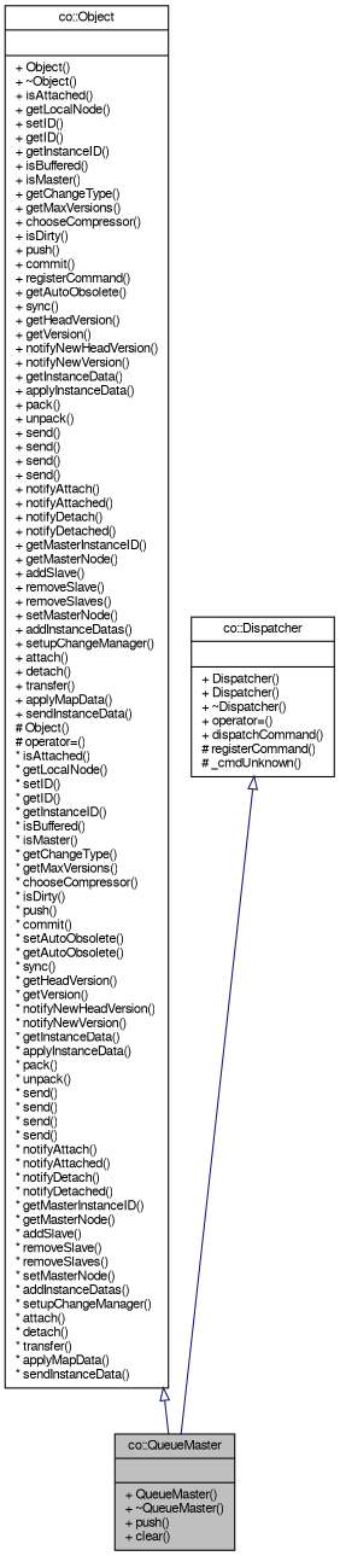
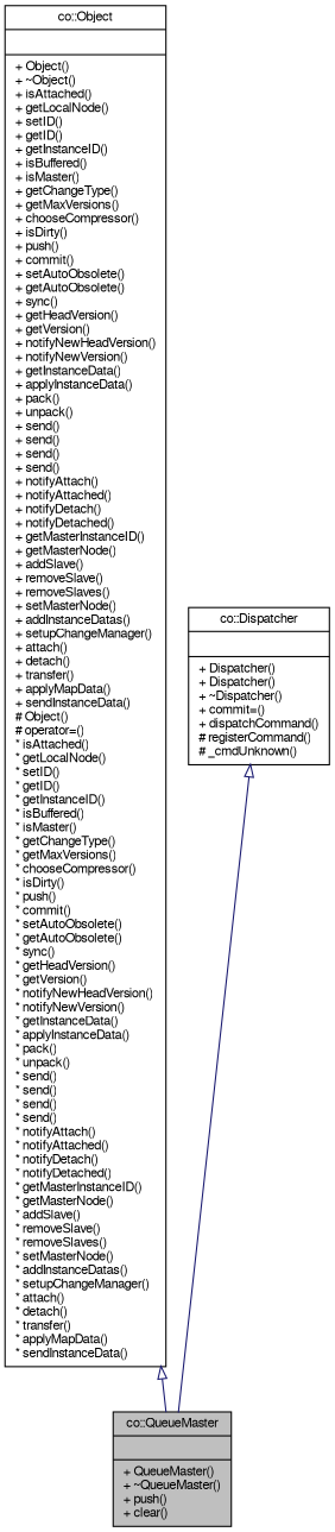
  digraph {
    node [color=black fillcolor=white fontname=FreeSans fontsize=10 shape=record style=filled]
    edge [arrowtail=onormal color=midnightblue dir=back fontname=FreeSans fontsize=10 labelfontname=FreeSans labelfontsize=10 style=solid]
    n1 [fillcolor=grey75 fontcolor=black height=0.2 label="{co::QueueMaster\n||+ QueueMaster()\l+ ~QueueMaster()\l+ push()\l+ clear()\l}" width=0.4]
-   n2 [height=0.2 label="{co::Object\n||+ Object()\l+ ~Object()\l+ isAttached()\l+ getLocalNode()\l+ setID()\l+ getID()\l+ getInstanceID()\l+ isBuffered()\l+ isMaster()\l+ getChangeType()\l+ getMaxVersions()\l+ chooseCompressor()\l+ isDirty()\l+ push()\l+ commit()\l+ registerCommand()\l+ getAutoObsolete()\l+ sync()\l+ getHeadVersion()\l+ getVersion()\l+ notifyNewHeadVersion()\l+ notifyNewVersion()\l+ getInstanceData()\l+ applyInstanceData()\l+ pack()\l+ unpack()\l+ send()\l+ send()\l+ send()\l+ send()\l+ notifyAttach()\l+ notifyAttached()\l+ notifyDetach()\l+ notifyDetached()\l+ getMasterInstanceID()\l+ getMasterNode()\l+ addSlave()\l+ removeSlave()\l+ removeSlaves()\l+ setMasterNode()\l+ addInstanceDatas()\l+ setupChangeManager()\l+ attach()\l+ detach()\l+ transfer()\l+ applyMapData()\l+ sendInstanceData()\l# Object()\l# operator=()\l* isAttached()\l* getLocalNode()\l* setID()\l* getID()\l* getInstanceID()\l* isBuffered()\l* isMaster()\l* getChangeType()\l* getMaxVersions()\l* chooseCompressor()\l* isDirty()\l* push()\l* commit()\l* setAutoObsolete()\l* getAutoObsolete()\l* sync()\l* getHeadVersion()\l* getVersion()\l* notifyNewHeadVersion()\l* notifyNewVersion()\l* getInstanceData()\l* applyInstanceData()\l* pack()\l* unpack()\l* send()\l* send()\l* send()\l* send()\l* notifyAttach()\l* notifyAttached()\l* notifyDetach()\l* notifyDetached()\l* getMasterInstanceID()\l* getMasterNode()\l* addSlave()\l* removeSlave()\l* removeSlaves()\l* setMasterNode()\l* addInstanceDatas()\l* setupChangeManager()\l* attach()\l* detach()\l* transfer()\l* applyMapData()\l* sendInstanceData()\l}" width=0.4]
-   n3 [height=0.2 label="{co::Dispatcher\n||+ Dispatcher()\l+ Dispatcher()\l+ ~Dispatcher()\l+ operator=()\l+ dispatchCommand()\l# registerCommand()\l# _cmdUnknown()\l}" width=0.4]
+   n2 [height=0.2 label="{co::Object\n||+ Object()\l+ ~Object()\l+ isAttached()\l+ getLocalNode()\l+ setID()\l+ getID()\l+ getInstanceID()\l+ isBuffered()\l+ isMaster()\l+ getChangeType()\l+ getMaxVersions()\l+ chooseCompressor()\l+ isDirty()\l+ push()\l+ commit()\l+ setAutoObsolete()\l+ getAutoObsolete()\l+ sync()\l+ getHeadVersion()\l+ getVersion()\l+ notifyNewHeadVersion()\l+ notifyNewVersion()\l+ getInstanceData()\l+ applyInstanceData()\l+ pack()\l+ unpack()\l+ send()\l+ send()\l+ send()\l+ send()\l+ notifyAttach()\l+ notifyAttached()\l+ notifyDetach()\l+ notifyDetached()\l+ getMasterInstanceID()\l+ getMasterNode()\l+ addSlave()\l+ removeSlave()\l+ removeSlaves()\l+ setMasterNode()\l+ addInstanceDatas()\l+ setupChangeManager()\l+ attach()\l+ detach()\l+ transfer()\l+ applyMapData()\l+ sendInstanceData()\l# Object()\l# operator=()\l* isAttached()\l* getLocalNode()\l* setID()\l* getID()\l* getInstanceID()\l* isBuffered()\l* isMaster()\l* getChangeType()\l* getMaxVersions()\l* chooseCompressor()\l* isDirty()\l* push()\l* commit()\l* setAutoObsolete()\l* getAutoObsolete()\l* sync()\l* getHeadVersion()\l* getVersion()\l* notifyNewHeadVersion()\l* notifyNewVersion()\l* getInstanceData()\l* applyInstanceData()\l* pack()\l* unpack()\l* send()\l* send()\l* send()\l* send()\l* notifyAttach()\l* notifyAttached()\l* notifyDetach()\l* notifyDetached()\l* getMasterInstanceID()\l* getMasterNode()\l* addSlave()\l* removeSlave()\l* removeSlaves()\l* setMasterNode()\l* addInstanceDatas()\l* setupChangeManager()\l* attach()\l* detach()\l* transfer()\l* applyMapData()\l* sendInstanceData()\l}" width=0.4]
+   n3 [height=0.2 label="{co::Dispatcher\n||+ Dispatcher()\l+ Dispatcher()\l+ ~Dispatcher()\l+ commit=()\l+ dispatchCommand()\l# registerCommand()\l# _cmdUnknown()\l}" width=0.4]
    n2 -> n1
    n3 -> n1
  }
